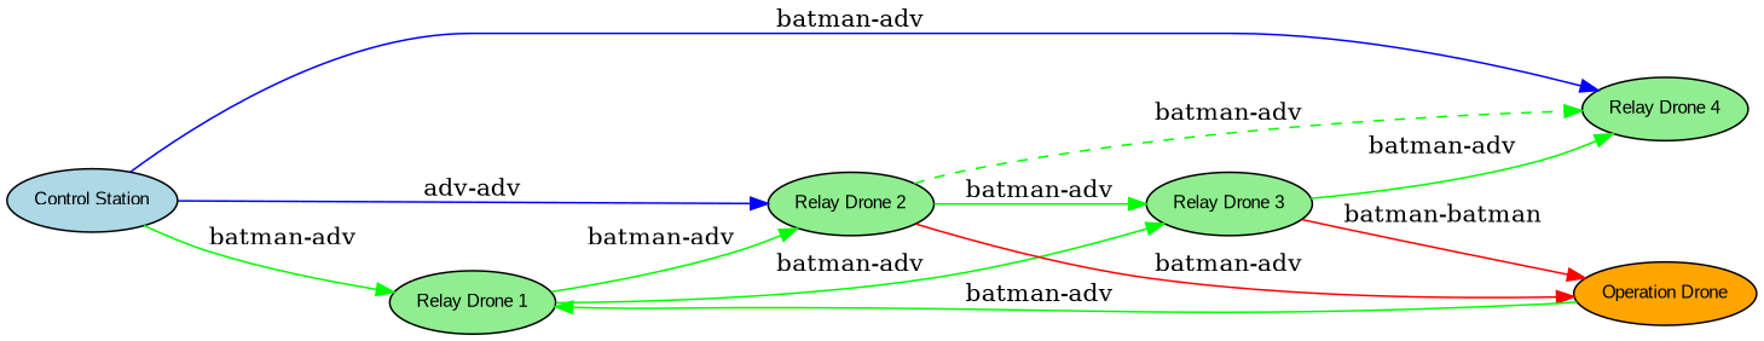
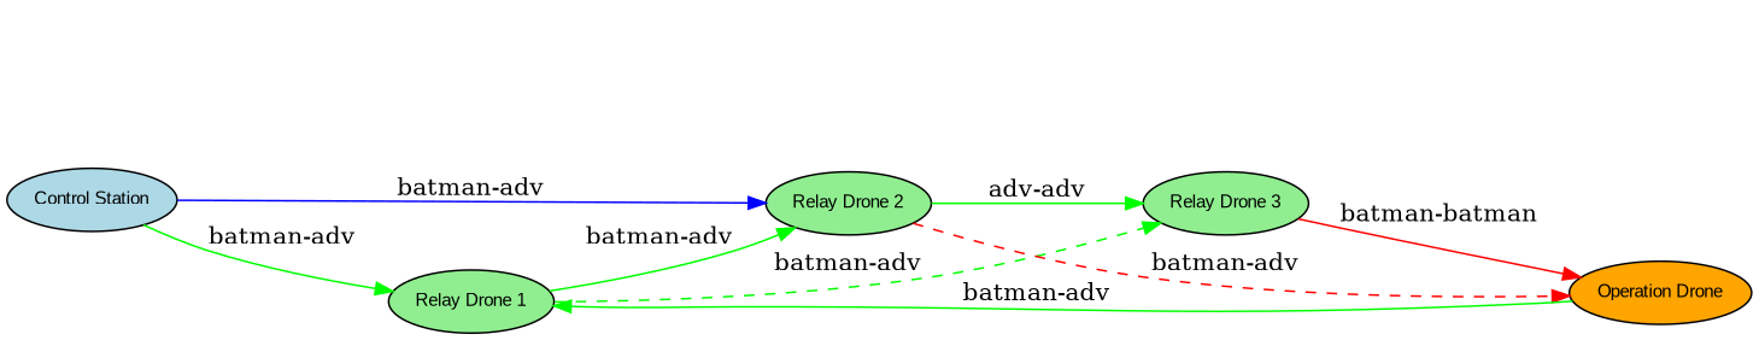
  digraph {
    rankdir=LR
    splines=true
    node [fillcolor=lightgreen fontname=Arial fontsize=10 shape=ellipse style=filled]
    edge [color=green]
    n1 [fillcolor=lightblue label="Control Station"]
    n2 [label="Relay Drone 1"]
    n3 [label="Relay Drone 2"]
-   n4 [label="Relay Drone 4"]
    n5 [label="Relay Drone 3"]
    n6 [fillcolor=orange label="Operation Drone"]
    n1 -> n2 [label="batman-adv"]
-   n1 -> n3 [color=blue label="adv-adv"]
-   n1 -> n4 [color=blue label="batman-adv"]
+   n1 -> n3 [color=blue label="batman-adv"]
    n2 -> n3 [label="batman-adv"]
-   n2 -> n5 [label="batman-adv" style=solid]
-   n3 -> n4 [label="batman-adv" style=dashed]
-   n3 -> n5 [label="batman-adv"]
-   n3 -> n6 [color=red label="batman-adv"]
-   n5 -> n4 [label="batman-adv"]
+   n2 -> n5 [label="batman-adv" style=dashed]
+   n3 -> n5 [label="adv-adv"]
+   n3 -> n6 [color=red label="batman-adv" style=dashed]
    n5 -> n6 [color=red label="batman-batman"]
    n6 -> n2 [label="batman-adv"]
  }
